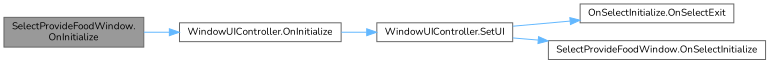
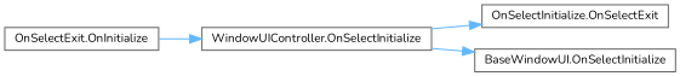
  digraph {
    fontname=Nunito
    rankdir=LR
    node [color=grey40 fillcolor=white fontname=Nunito fontsize=10 shape=box style=filled]
    edge [color=steelblue1 fontname=Nunito fontsize=10 labelfontname=Helvetica labelfontsize=10 style=solid]
-   n1 [color=gray40 fillcolor=grey60 fontcolor=black height=0.2 label="SelectProvideFoodWindow.\lOnInitialize" width=0.4]
-   n2 [height=0.2 label="WindowUIController.OnInitialize" width=0.4]
-   n3 [height=0.2 label="WindowUIController.SetUI" width=0.4]
+   n2 [height=0.2 label="OnSelectExit.OnInitialize" width=0.4]
+   n3 [height=0.2 label="WindowUIController.OnSelectInitialize" width=0.4]
    n4 [height=0.2 label="OnSelectInitialize.OnSelectExit" width=0.4]
-   n5 [height=0.2 label="SelectProvideFoodWindow.OnSelectInitialize" width=0.4]
-   n1 -> n2
+   n5 [height=0.2 label="BaseWindowUI.OnSelectInitialize" width=0.4]
    n2 -> n3
    n3 -> n4
    n3 -> n5
  }
